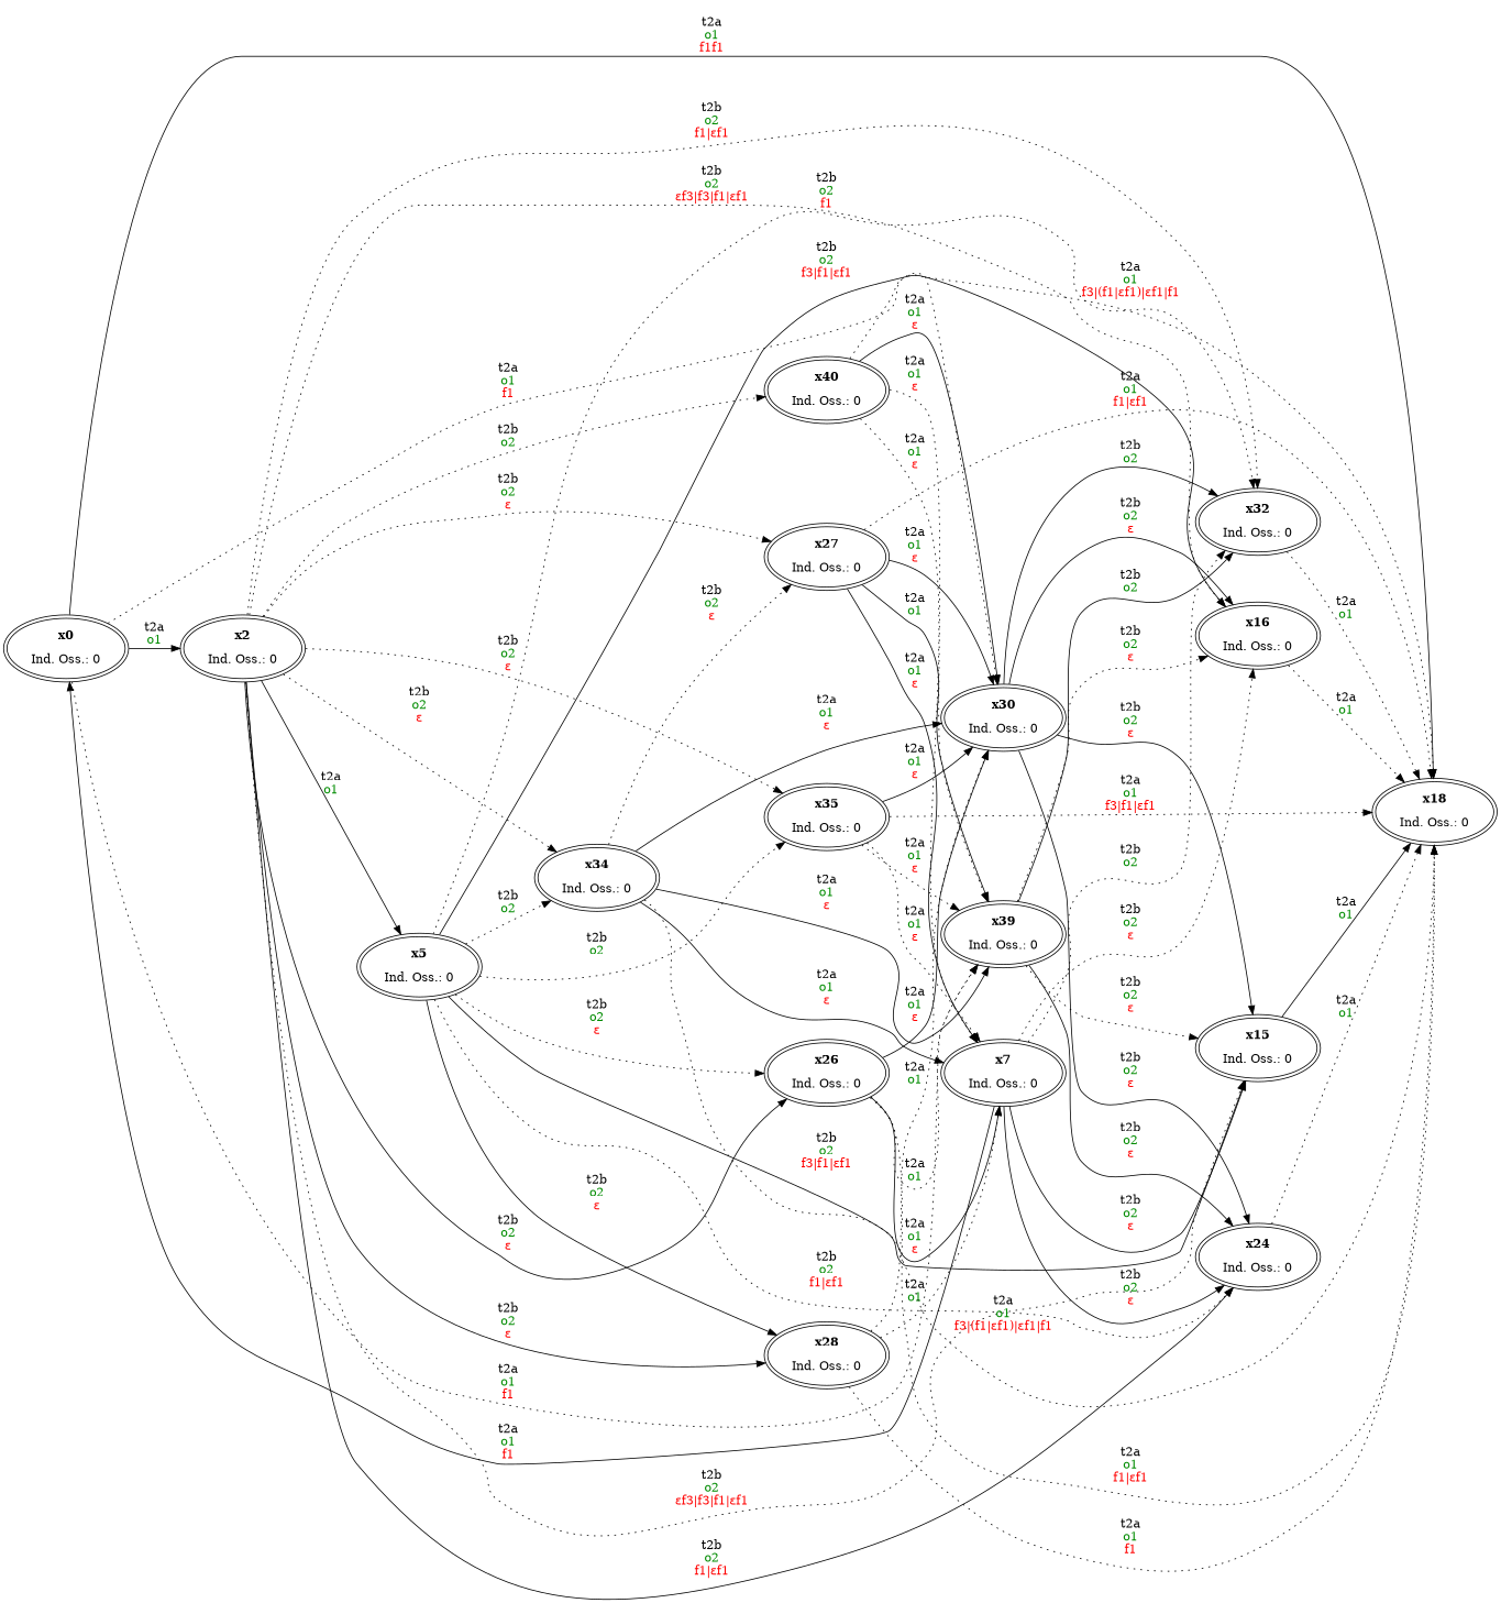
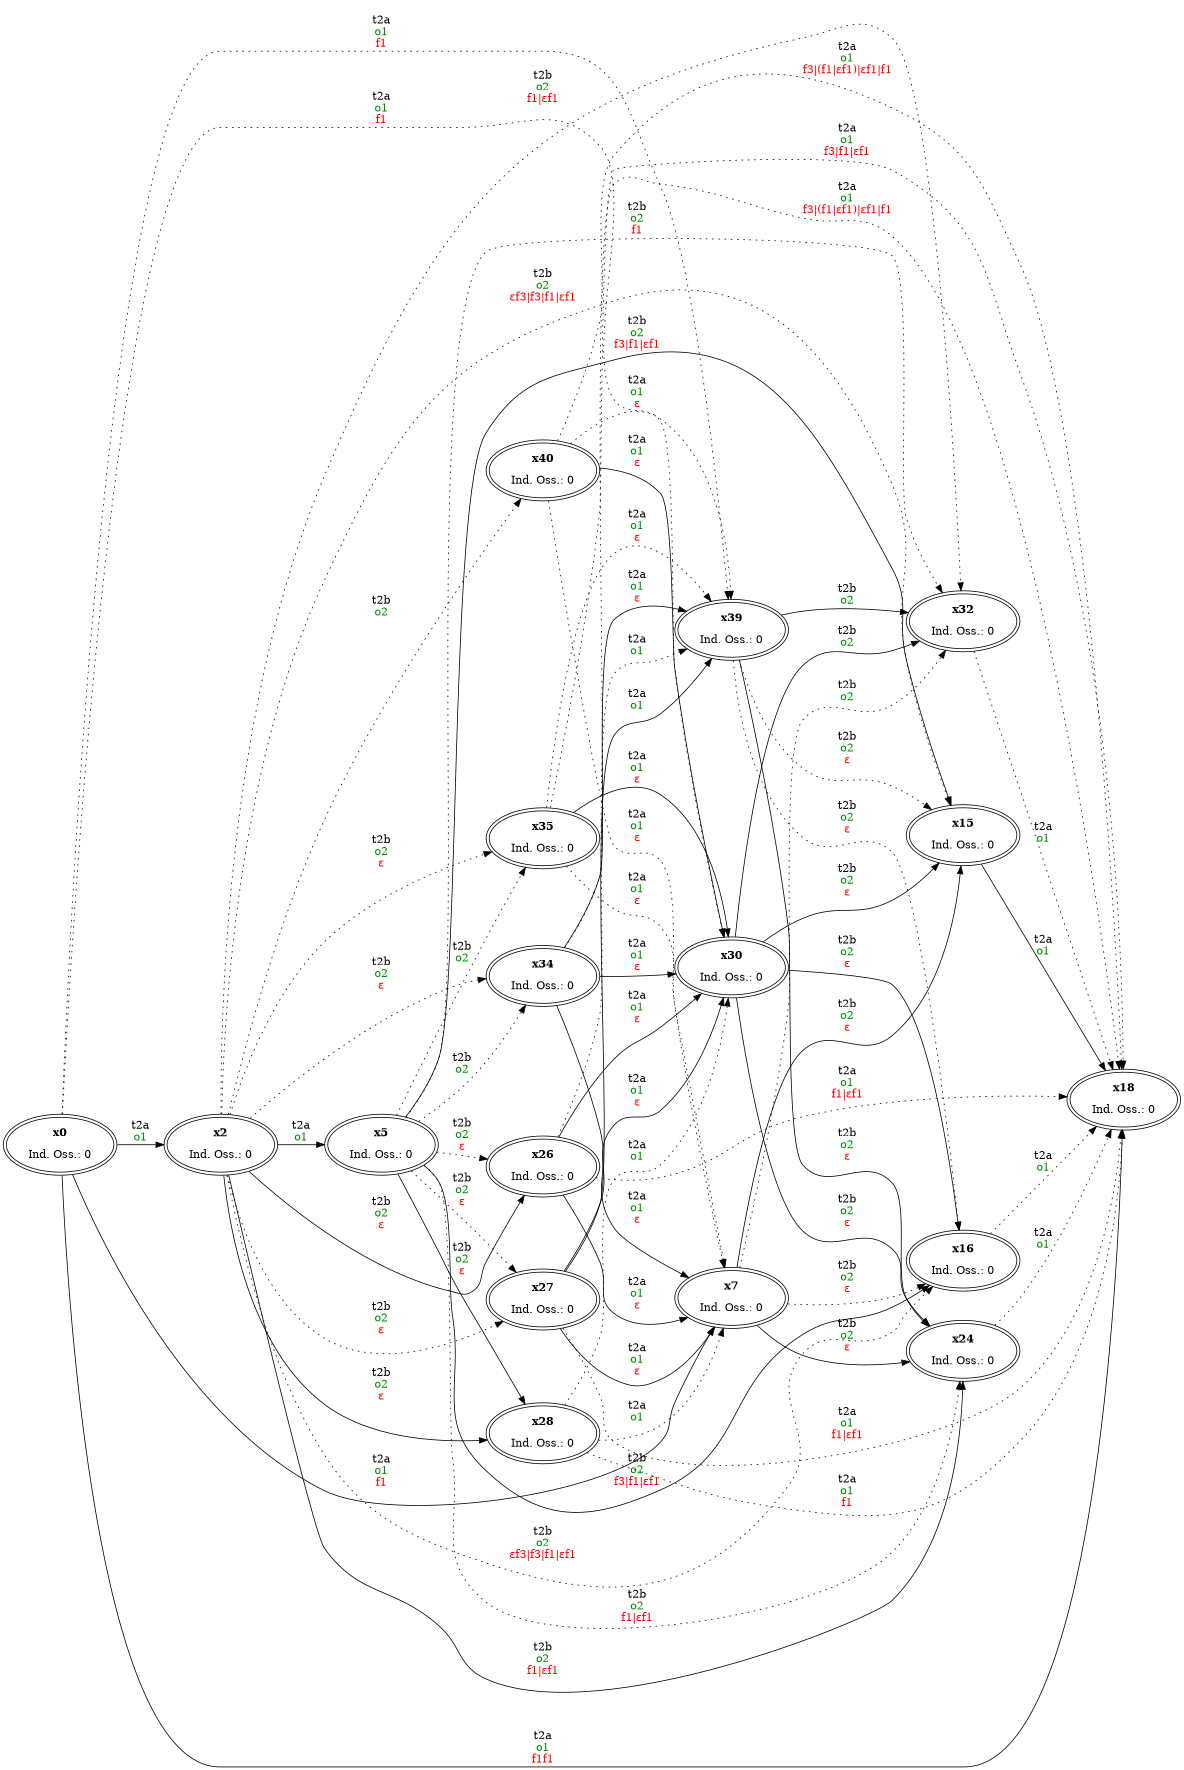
  digraph {
    rankdir=LR
    node [peripheries=2]
    edge [style=dotted]
    n1 [label=<<b>x0</b><br/> <br/>Ind. Oss.: 0>]
    n2 [label=<<b>x2</b><br/> <br/>Ind. Oss.: 0>]
    n3 [label=<<b>x7</b><br/> <br/>Ind. Oss.: 0>]
    n4 [label=<<b>x30</b><br/> <br/>Ind. Oss.: 0>]
    n5 [label=<<b>x18</b><br/> <br/>Ind. Oss.: 0>]
    n6 [label=<<b>x39</b><br/> <br/>Ind. Oss.: 0>]
    n7 [label=<<b>x5</b><br/> <br/>Ind. Oss.: 0>]
    n8 [label=<<b>x15</b><br/> <br/>Ind. Oss.: 0>]
    n9 [label=<<b>x16</b><br/> <br/>Ind. Oss.: 0>]
    n10 [label=<<b>x24</b><br/> <br/>Ind. Oss.: 0>]
    n11 [label=<<b>x26</b><br/> <br/>Ind. Oss.: 0>]
    n12 [label=<<b>x27</b><br/> <br/>Ind. Oss.: 0>]
    n13 [label=<<b>x28</b><br/> <br/>Ind. Oss.: 0>]
    n14 [label=<<b>x32</b><br/> <br/>Ind. Oss.: 0>]
    n15 [label=<<b>x34</b><br/> <br/>Ind. Oss.: 0>]
    n16 [label=<<b>x35</b><br/> <br/>Ind. Oss.: 0>]
    n17 [label=<<b>x40</b><br/> <br/>Ind. Oss.: 0>]
    n1 -> n2 [label=<<br/>t2a<br/><font color="green4">o1</font>> style=solid]
-   n3 -> n1 [label=<<br/>t2a<br/><font color="green4">o1</font><br/><font color="red">f1</font>> style=solid]
+   n1 -> n3 [label=<<br/>t2a<br/><font color="green4">o1</font><br/><font color="red">f1</font>> style=solid]
    n1 -> n4 [label=<<br/>t2a<br/><font color="green4">o1</font><br/><font color="red">f1</font>>]
    n1 -> n5 [label=<<br/>t2a<br/><font color="green4">o1</font><br/><font color="red">f1f1</font>> style=solid]
    n1 -> n6 [label=<<br/>t2a<br/><font color="green4">o1</font><br/><font color="red">f1</font>>]
    n2 -> n7 [label=<<br/>t2a<br/><font color="green4">o1</font>> style=solid]
    n2 -> n8 [label=<<br/>t2b<br/><font color="green4">o2</font><br/><font color="red">εf3|f3|f1|εf1</font>>]
    n2 -> n9 [label=<<br/>t2b<br/><font color="green4">o2</font><br/><font color="red">εf3|f3|f1|εf1</font>>]
    n2 -> n10 [label=<<br/>t2b<br/><font color="green4">o2</font><br/><font color="red">f1|εf1</font>> style=solid]
    n2 -> n11 [label=<<br/>t2b<br/><font color="green4">o2</font><br/><font color="red">ε</font>> style=solid]
    n2 -> n12 [label=<<br/>t2b<br/><font color="green4">o2</font><br/><font color="red">ε</font>>]
    n2 -> n13 [label=<<br/>t2b<br/><font color="green4">o2</font><br/><font color="red">ε</font>> style=solid]
    n2 -> n14 [label=<<br/>t2b<br/><font color="green4">o2</font><br/><font color="red">f1|εf1</font>>]
    n2 -> n15 [label=<<br/>t2b<br/><font color="green4">o2</font><br/><font color="red">ε</font>>]
    n2 -> n16 [label=<<br/>t2b<br/><font color="green4">o2</font><br/><font color="red">ε</font>>]
    n2 -> n17 [label=<<br/>t2b<br/><font color="green4">o2</font>>]
    n3 -> n8 [label=<<br/>t2b<br/><font color="green4">o2</font><br/><font color="red">ε</font>> style=solid]
    n3 -> n9 [label=<<br/>t2b<br/><font color="green4">o2</font><br/><font color="red">ε</font>>]
    n3 -> n10 [label=<<br/>t2b<br/><font color="green4">o2</font><br/><font color="red">ε</font>> style=solid]
    n3 -> n14 [label=<<br/>t2b<br/><font color="green4">o2</font>>]
    n4 -> n8 [label=<<br/>t2b<br/><font color="green4">o2</font><br/><font color="red">ε</font>> style=solid]
    n4 -> n9 [label=<<br/>t2b<br/><font color="green4">o2</font><br/><font color="red">ε</font>> style=solid]
    n4 -> n10 [label=<<br/>t2b<br/><font color="green4">o2</font><br/><font color="red">ε</font>> style=solid]
    n4 -> n14 [label=<<br/>t2b<br/><font color="green4">o2</font>> style=solid]
    n6 -> n8 [label=<<br/>t2b<br/><font color="green4">o2</font><br/><font color="red">ε</font>>]
    n6 -> n9 [label=<<br/>t2b<br/><font color="green4">o2</font><br/><font color="red">ε</font>>]
    n6 -> n10 [label=<<br/>t2b<br/><font color="green4">o2</font><br/><font color="red">ε</font>> style=solid]
    n6 -> n14 [label=<<br/>t2b<br/><font color="green4">o2</font>> style=solid]
    n7 -> n8 [label=<<br/>t2b<br/><font color="green4">o2</font><br/><font color="red">f3|f1|εf1</font>> style=solid]
    n7 -> n9 [label=<<br/>t2b<br/><font color="green4">o2</font><br/><font color="red">f3|f1|εf1</font>> style=solid]
    n7 -> n10 [label=<<br/>t2b<br/><font color="green4">o2</font><br/><font color="red">f1|εf1</font>>]
    n7 -> n11 [label=<<br/>t2b<br/><font color="green4">o2</font><br/><font color="red">ε</font>>]
-   n15 -> n12 [label=<<br/>t2b<br/><font color="green4">o2</font><br/><font color="red">ε</font>>]
+   n7 -> n12 [label=<<br/>t2b<br/><font color="green4">o2</font><br/><font color="red">ε</font>>]
    n7 -> n13 [label=<<br/>t2b<br/><font color="green4">o2</font><br/><font color="red">ε</font>> style=solid]
    n7 -> n14 [label=<<br/>t2b<br/><font color="green4">o2</font><br/><font color="red">f1</font>>]
    n7 -> n15 [label=<<br/>t2b<br/><font color="green4">o2</font>>]
    n7 -> n16 [label=<<br/>t2b<br/><font color="green4">o2</font>>]
    n8 -> n5 [label=<<br/>t2a<br/><font color="green4">o1</font>> style=solid]
    n9 -> n5 [label=<<br/>t2a<br/><font color="green4">o1</font>>]
    n10 -> n5 [label=<<br/>t2a<br/><font color="green4">o1</font>>]
    n11 -> n3 [label=<<br/>t2a<br/><font color="green4">o1</font><br/><font color="red">ε</font>> style=solid]
    n11 -> n4 [label=<<br/>t2a<br/><font color="green4">o1</font><br/><font color="red">ε</font>> style=solid]
    n11 -> n5 [label=<<br/>t2a<br/><font color="green4">o1</font><br/><font color="red">f1|εf1</font>>]
    n11 -> n6 [label=<<br/>t2a<br/><font color="green4">o1</font>>]
    n12 -> n3 [label=<<br/>t2a<br/><font color="green4">o1</font><br/><font color="red">ε</font>> style=solid]
    n12 -> n4 [label=<<br/>t2a<br/><font color="green4">o1</font><br/><font color="red">ε</font>> style=solid]
    n12 -> n5 [label=<<br/>t2a<br/><font color="green4">o1</font><br/><font color="red">f1|εf1</font>>]
    n12 -> n6 [label=<<br/>t2a<br/><font color="green4">o1</font>> style=solid]
    n13 -> n3 [label=<<br/>t2a<br/><font color="green4">o1</font>>]
    n13 -> n4 [label=<<br/>t2a<br/><font color="green4">o1</font>>]
    n13 -> n5 [label=<<br/>t2a<br/><font color="green4">o1</font><br/><font color="red">f1</font>>]
    n14 -> n5 [label=<<br/>t2a<br/><font color="green4">o1</font>>]
    n15 -> n3 [label=<<br/>t2a<br/><font color="green4">o1</font><br/><font color="red">ε</font>> style=solid]
    n15 -> n4 [label=<<br/>t2a<br/><font color="green4">o1</font><br/><font color="red">ε</font>> style=solid]
    n15 -> n5 [label=<<br/>t2a<br/><font color="green4">o1</font><br/><font color="red">f3|(f1|εf1)|εf1|f1</font>>]
    n15 -> n6 [label=<<br/>t2a<br/><font color="green4">o1</font><br/><font color="red">ε</font>> style=solid]
    n16 -> n3 [label=<<br/>t2a<br/><font color="green4">o1</font><br/><font color="red">ε</font>>]
    n16 -> n4 [label=<<br/>t2a<br/><font color="green4">o1</font><br/><font color="red">ε</font>> style=solid]
    n16 -> n5 [label=<<br/>t2a<br/><font color="green4">o1</font><br/><font color="red">f3|f1|εf1</font>>]
    n16 -> n6 [label=<<br/>t2a<br/><font color="green4">o1</font><br/><font color="red">ε</font>>]
    n17 -> n3 [label=<<br/>t2a<br/><font color="green4">o1</font><br/><font color="red">ε</font>>]
    n17 -> n4 [label=<<br/>t2a<br/><font color="green4">o1</font><br/><font color="red">ε</font>> style=solid]
    n17 -> n5 [label=<<br/>t2a<br/><font color="green4">o1</font><br/><font color="red">f3|(f1|εf1)|εf1|f1</font>>]
    n17 -> n6 [label=<<br/>t2a<br/><font color="green4">o1</font><br/><font color="red">ε</font>>]
  }
